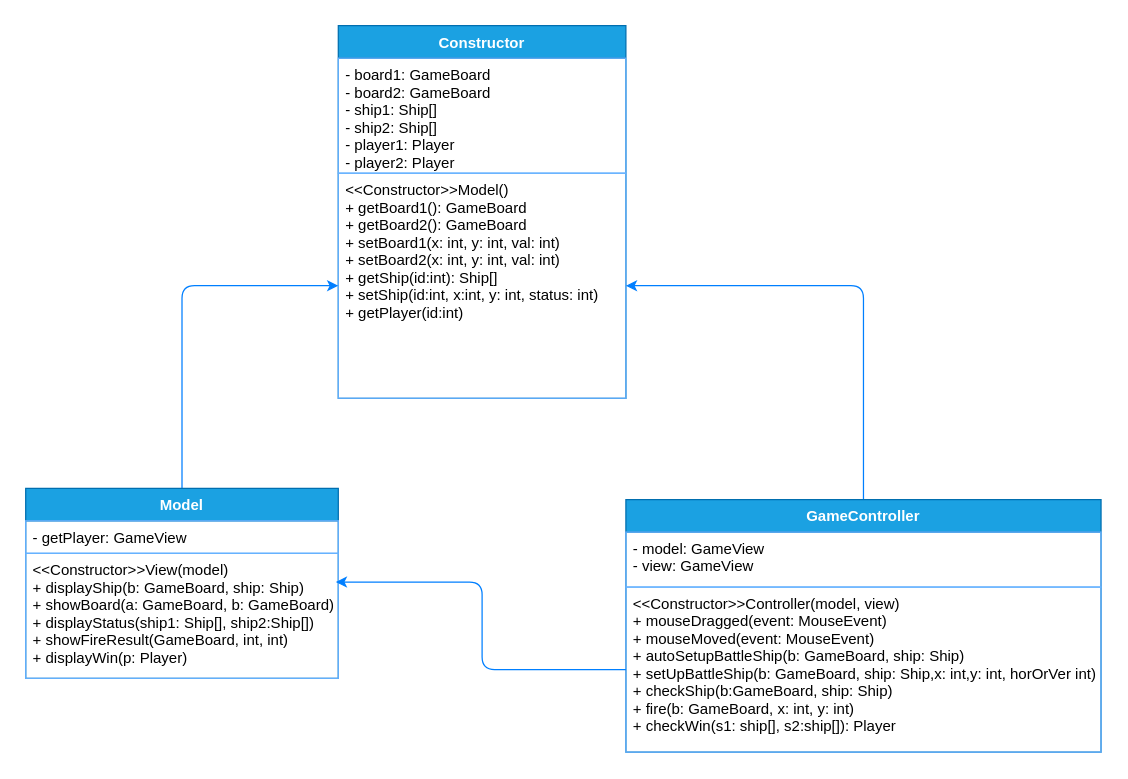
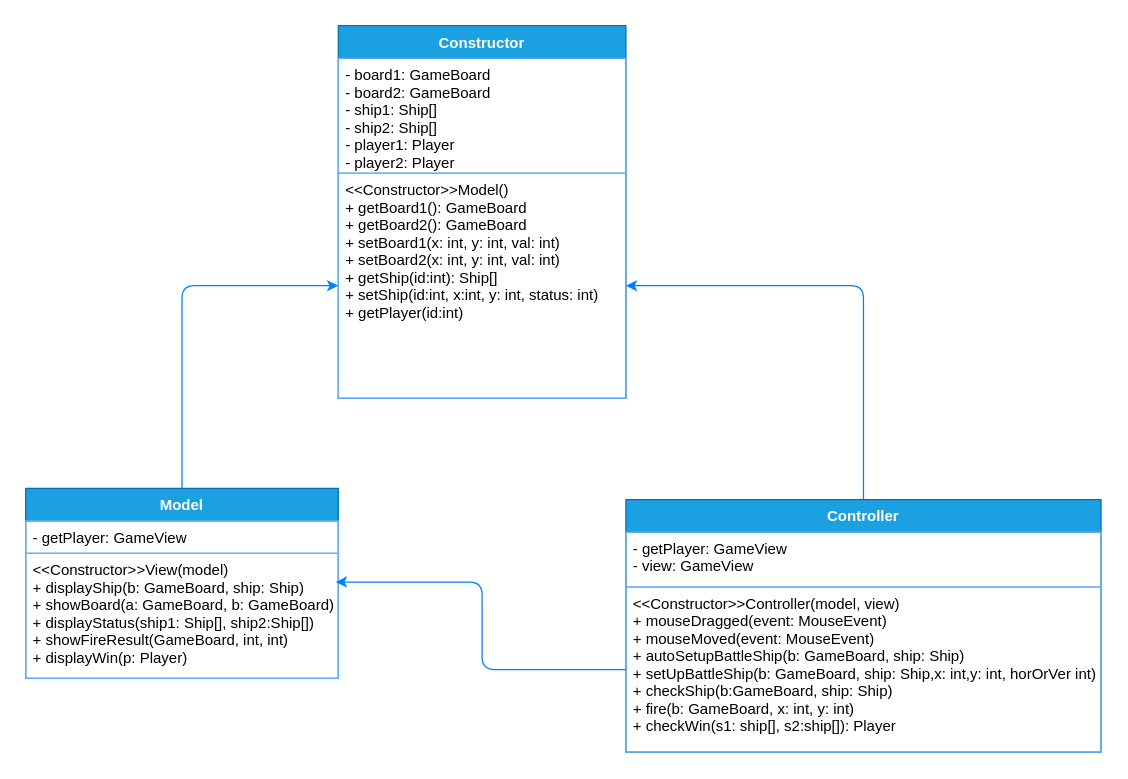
  <mxCell id="0" />
  <mxCell id="1" parent="0" />
  <mxCell id="2" value="Constructor" style="swimlane;fontStyle=1;align=center;verticalAlign=top;childLayout=stackLayout;horizontal=1;startSize=26;horizontalStack=0;resizeParent=1;resizeParentMax=0;resizeLast=0;collapsible=1;marginBottom=0;strokeColor=#006EAF;fillColor=#1ba1e2;fontColor=#ffffff;" parent="1" vertex="1"><mxGeometry x="270" y="20" width="230" height="298" as="geometry" /></mxCell>
  <mxCell id="3" value="- board1: GameBoard&#10;- board2: GameBoard&#10;- ship1: Ship[]&#10;- ship2: Ship[]&#10;- player1: Player&#10;- player2: Player&#10;" style="text;strokeColor=#66B2FF;fillColor=none;align=left;verticalAlign=top;spacingLeft=4;spacingRight=4;overflow=hidden;rotatable=0;points=[[0,0.5],[1,0.5]];portConstraint=eastwest;fontColor=#000000;" parent="2" vertex="1"><mxGeometry y="26" width="230" height="92" as="geometry" /></mxCell>
  <mxCell id="4" value="&lt;&lt;Constructor&gt;&gt;Model()&#10;+ getBoard1(): GameBoard&#10;+ getBoard2(): GameBoard&#10;+ setBoard1(x: int, y: int, val: int)&#10;+ setBoard2(x: int, y: int, val: int)&#10;+ getShip(id:int): Ship[]&#10;+ setShip(id:int, x:int, y: int, status: int)&#10;+ getPlayer(id:int)" style="text;strokeColor=#66B2FF;fillColor=none;align=left;verticalAlign=top;spacingLeft=4;spacingRight=4;overflow=hidden;rotatable=0;points=[[0,0.5],[1,0.5]];portConstraint=eastwest;fontColor=#000000;" parent="2" vertex="1"><mxGeometry y="118" width="230" height="180" as="geometry" /></mxCell>
  <mxCell id="5" style="edgeStyle=orthogonalEdgeStyle;html=1;exitX=0.5;exitY=0;exitDx=0;exitDy=0;fontColor=#000000;strokeColor=#007FFF;entryX=0;entryY=0.5;entryDx=0;entryDy=0;" edge="1" parent="1" source="6" target="4"><mxGeometry relative="1" as="geometry"><mxPoint x="144.556" y="237.259" as="targetPoint" /></mxGeometry></mxCell>
  <mxCell id="6" value="Model" style="swimlane;fontStyle=1;align=center;verticalAlign=top;childLayout=stackLayout;horizontal=1;startSize=26;horizontalStack=0;resizeParent=1;resizeParentMax=0;resizeLast=0;collapsible=1;marginBottom=0;strokeColor=#006EAF;fillColor=#1ba1e2;fontColor=#ffffff;" parent="1" vertex="1"><mxGeometry x="20" y="390" width="250" height="152" as="geometry" /></mxCell>
  <mxCell id="7" value="- getPlayer: GameView" style="text;strokeColor=#66B2FF;fillColor=none;align=left;verticalAlign=top;spacingLeft=4;spacingRight=4;overflow=hidden;rotatable=0;points=[[0,0.5],[1,0.5]];portConstraint=eastwest;" parent="6" vertex="1"><mxGeometry y="26" width="250" height="26" as="geometry" /></mxCell>
  <mxCell id="8" value="&lt;&lt;Constructor&gt;&gt;View(model)&#10;+ displayShip(b: GameBoard, ship: Ship)&#10;+ showBoard(a: GameBoard, b: GameBoard)&#10;+ displayStatus(ship1: Ship[], ship2:Ship[])&#10;+ showFireResult(GameBoard, int, int)&#10;+ displayWin(p: Player)" style="text;strokeColor=#66B2FF;fillColor=none;align=left;verticalAlign=top;spacingLeft=4;spacingRight=4;overflow=hidden;rotatable=0;points=[[0,0.5],[1,0.5]];portConstraint=eastwest;fontColor=#000000;" parent="6" vertex="1"><mxGeometry y="52" width="250" height="100" as="geometry" /></mxCell>
  <mxCell id="9" style="edgeStyle=orthogonalEdgeStyle;html=1;exitX=0.5;exitY=0;exitDx=0;exitDy=0;fontColor=#000000;strokeColor=#007FFF;entryX=1;entryY=0.5;entryDx=0;entryDy=0;" edge="1" parent="1" source="10" target="4"><mxGeometry relative="1" as="geometry"><mxPoint x="689" y="226.889" as="targetPoint" /></mxGeometry></mxCell>
- <mxCell id="10" value="GameController" style="swimlane;fontStyle=1;align=center;verticalAlign=top;childLayout=stackLayout;horizontal=1;startSize=26;horizontalStack=0;resizeParent=1;resizeParentMax=0;resizeLast=0;collapsible=1;marginBottom=0;strokeColor=#006EAF;fillColor=#1ba1e2;fontColor=#ffffff;" parent="1" vertex="1"><mxGeometry x="500" y="399" width="380" height="202" as="geometry" /></mxCell>
- <mxCell id="11" value="- model: GameView&#10;- view: GameView" style="text;strokeColor=#66B2FF;fillColor=none;align=left;verticalAlign=top;spacingLeft=4;spacingRight=4;overflow=hidden;rotatable=0;points=[[0,0.5],[1,0.5]];portConstraint=eastwest;fontColor=#000000;" parent="10" vertex="1"><mxGeometry y="26" width="380" height="44" as="geometry" /></mxCell>
+ <mxCell id="10" value="Controller" style="swimlane;fontStyle=1;align=center;verticalAlign=top;childLayout=stackLayout;horizontal=1;startSize=26;horizontalStack=0;resizeParent=1;resizeParentMax=0;resizeLast=0;collapsible=1;marginBottom=0;strokeColor=#006EAF;fillColor=#1ba1e2;fontColor=#ffffff;" parent="1" vertex="1"><mxGeometry x="500" y="399" width="380" height="202" as="geometry" /></mxCell>
+ <mxCell id="11" value="- getPlayer: GameView&#10;- view: GameView" style="text;strokeColor=#66B2FF;fillColor=none;align=left;verticalAlign=top;spacingLeft=4;spacingRight=4;overflow=hidden;rotatable=0;points=[[0,0.5],[1,0.5]];portConstraint=eastwest;fontColor=#000000;" parent="10" vertex="1"><mxGeometry y="26" width="380" height="44" as="geometry" /></mxCell>
  <mxCell id="12" value="&lt;&lt;Constructor&gt;&gt;Controller(model, view)&#10;+ mouseDragged(event: MouseEvent)&#10;+ mouseMoved(event: MouseEvent)&#10;+ autoSetupBattleShip(b: GameBoard, ship: Ship)&#10;+ setUpBattleShip(b: GameBoard, ship: Ship,x: int,y: int, horOrVer int)&#10;+ checkShip(b:GameBoard, ship: Ship)&#10;+ fire(b: GameBoard, x: int, y: int)&#10;+ checkWin(s1: ship[], s2:ship[]): Player" style="text;strokeColor=#66B2FF;fillColor=none;align=left;verticalAlign=top;spacingLeft=4;spacingRight=4;overflow=hidden;rotatable=0;points=[[0,0.5],[1,0.5]];portConstraint=eastwest;fontColor=#000000;" parent="10" vertex="1"><mxGeometry y="70" width="380" height="132" as="geometry" /></mxCell>
  <mxCell id="13" style="edgeStyle=orthogonalEdgeStyle;html=1;exitX=0;exitY=0.5;exitDx=0;exitDy=0;fontColor=#000000;strokeColor=#007FFF;" edge="1" parent="1" source="12"><mxGeometry relative="1" as="geometry"><mxPoint x="268" y="465" as="targetPoint" /><Array as="points"><mxPoint x="385" y="535" /><mxPoint x="385" y="465" /></Array></mxGeometry></mxCell>
